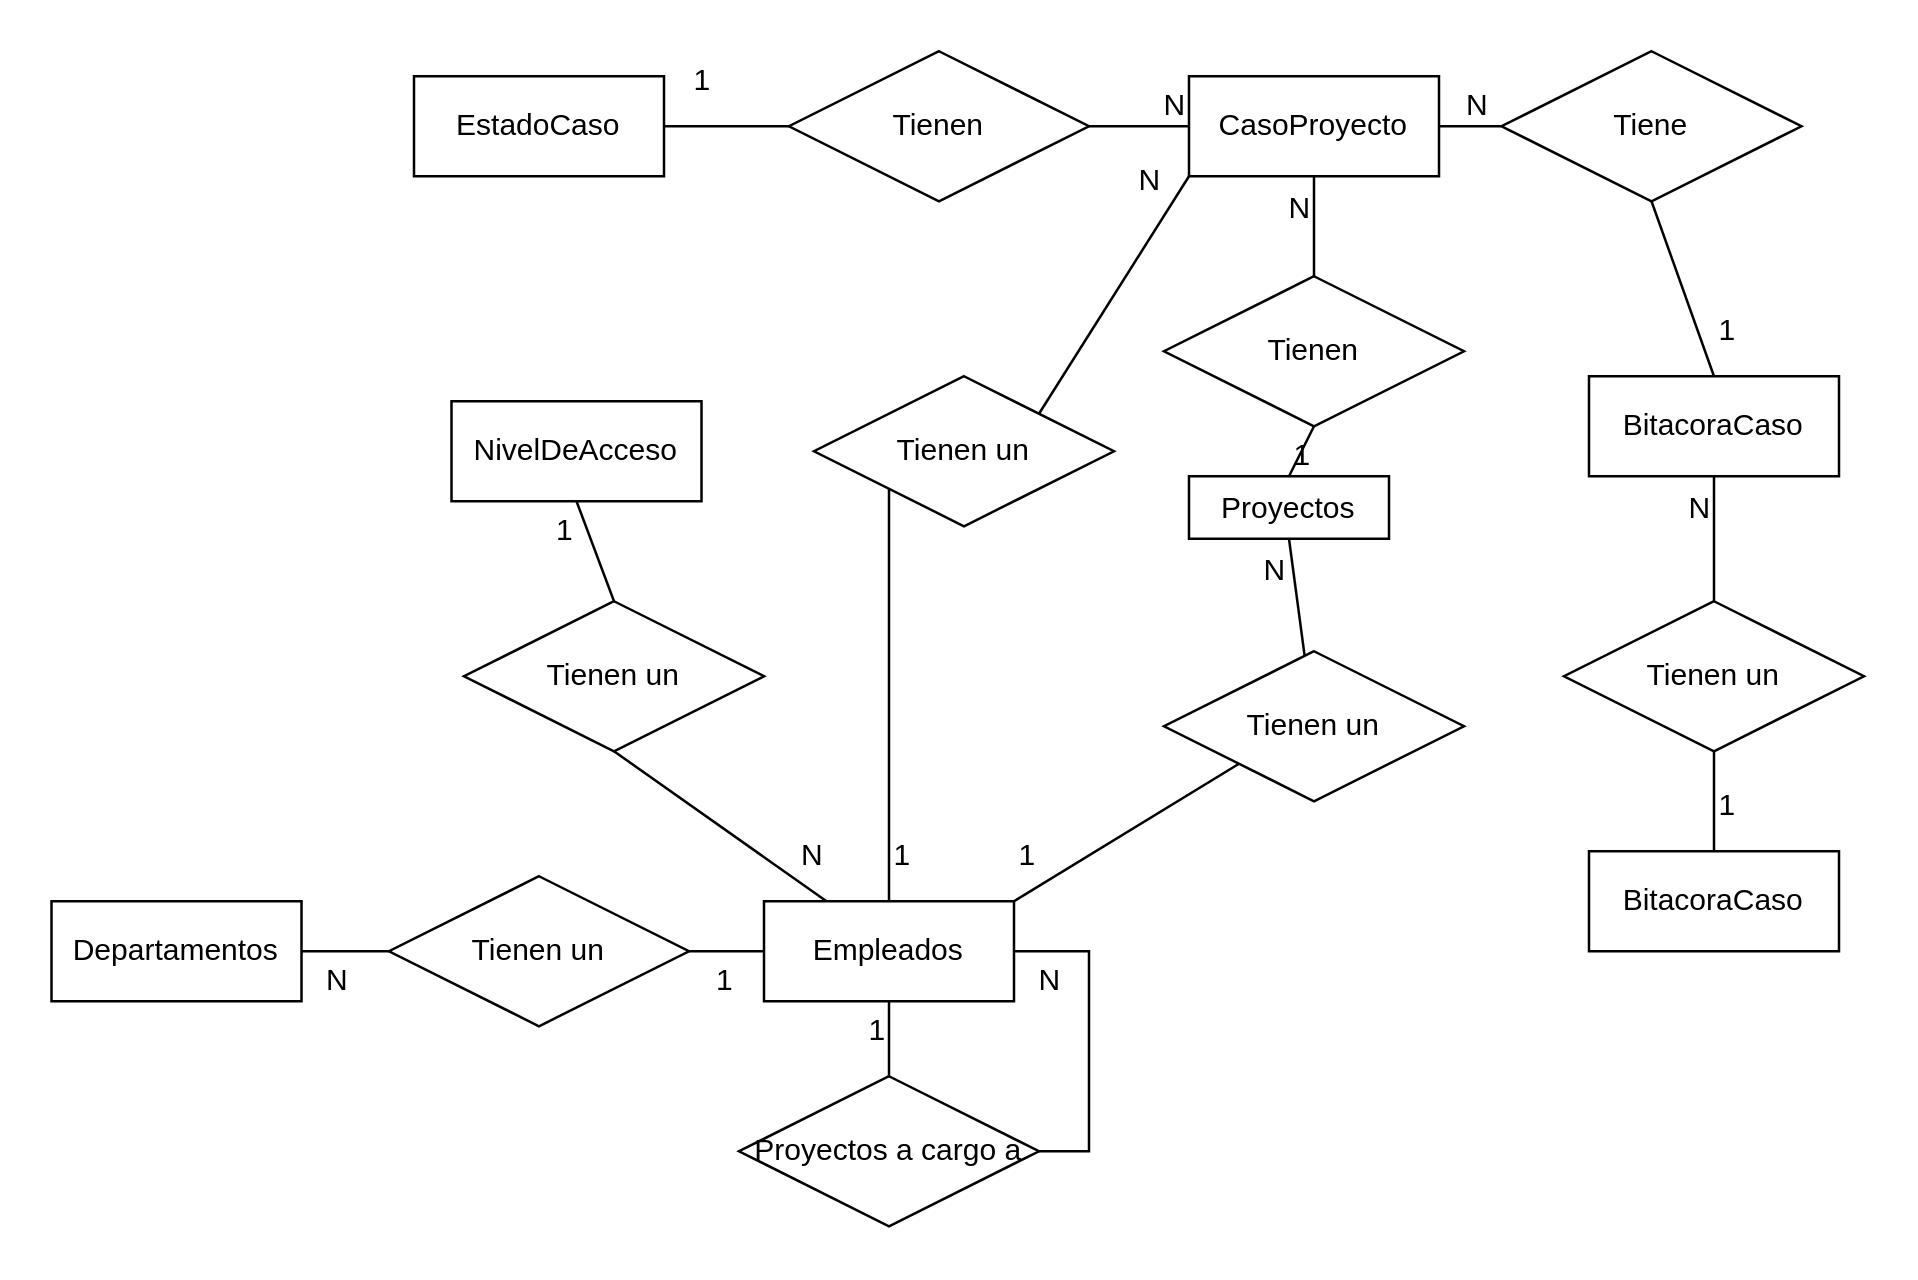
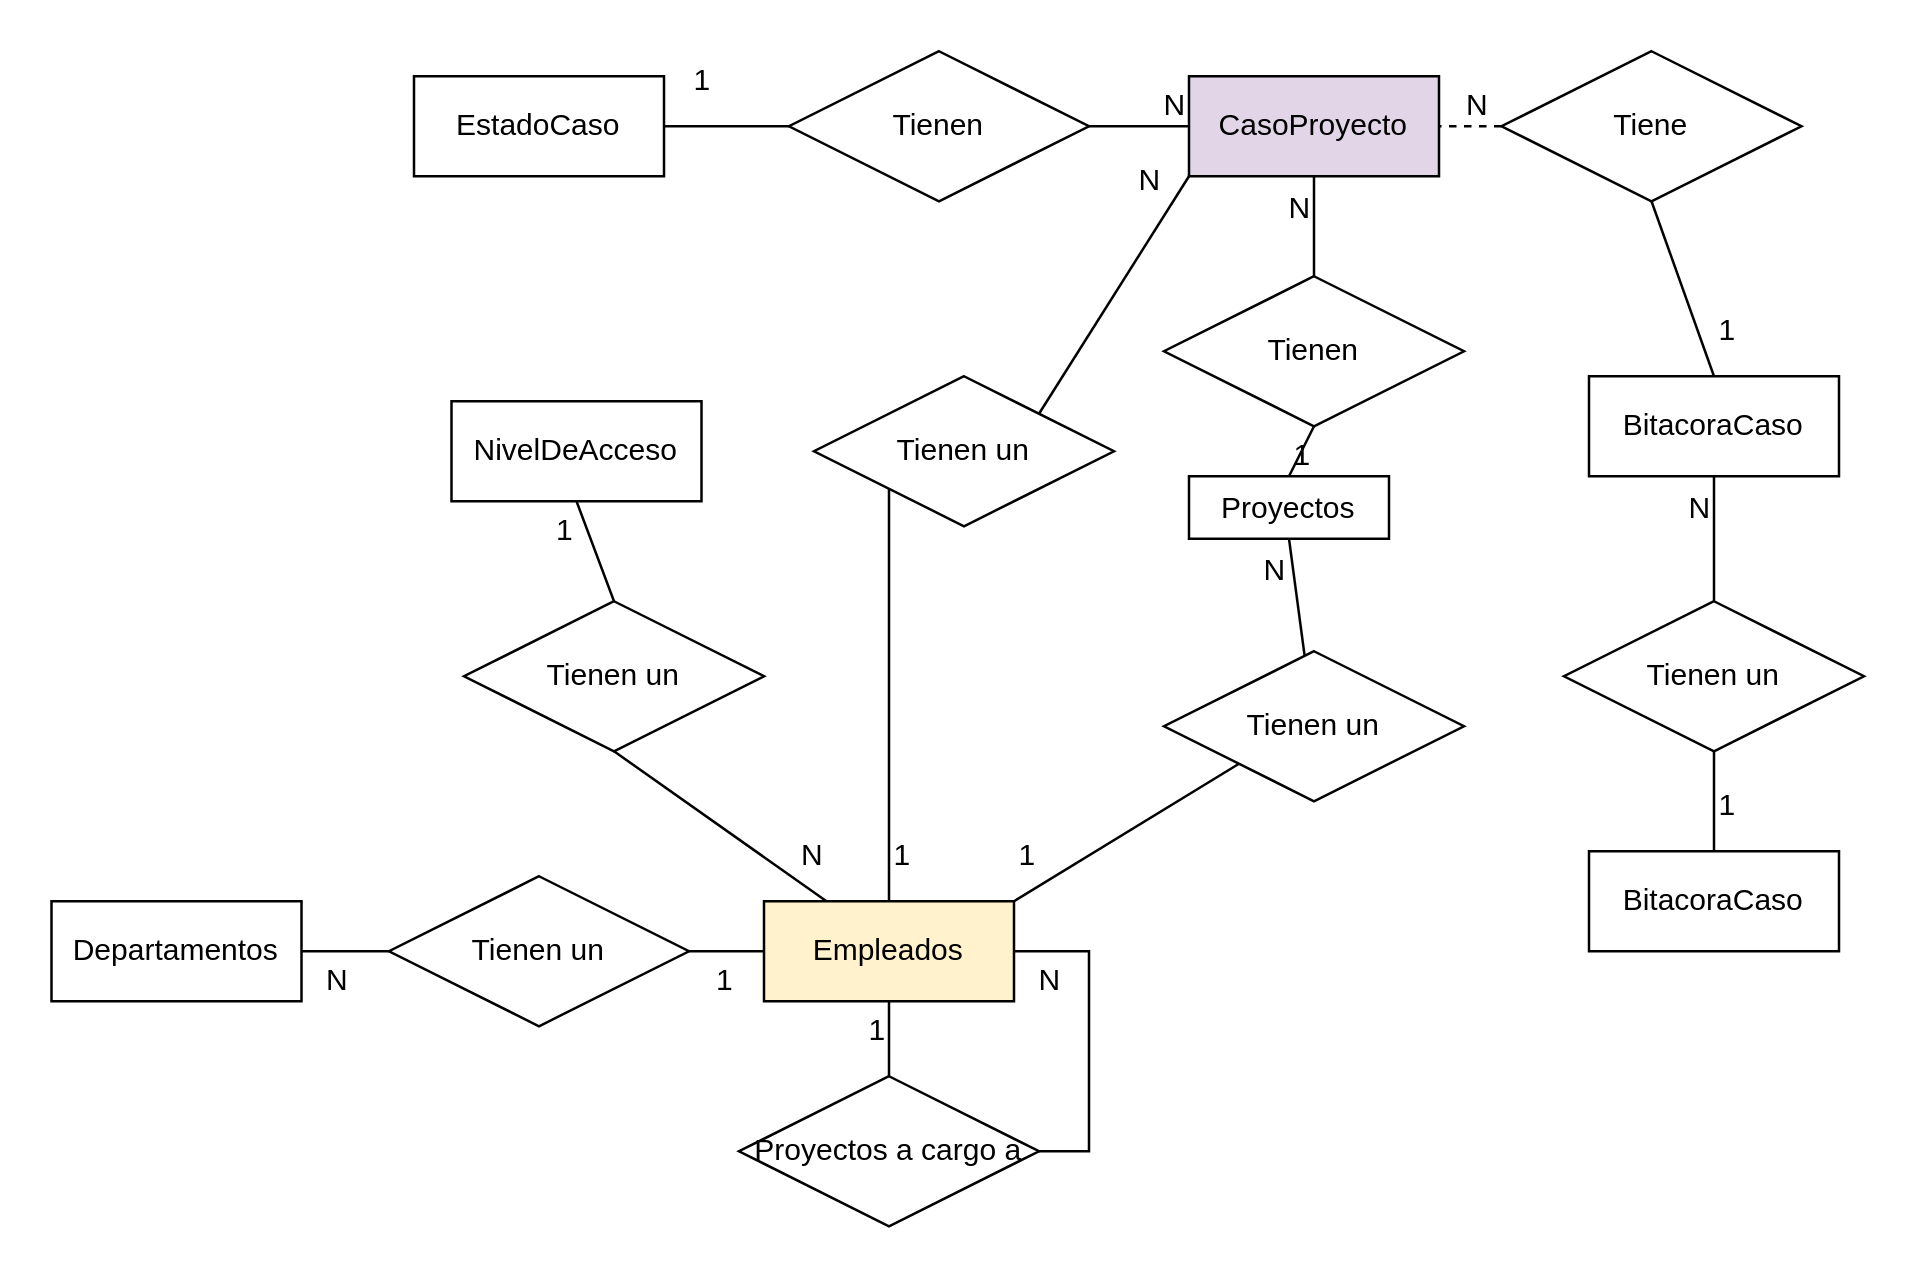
  <mxCell id="0" />
  <mxCell id="1" parent="0" />
  <mxCell id="2" value="Proyectos" style="whiteSpace=wrap;html=1;align=center;" parent="1" vertex="1"><mxGeometry x="475" y="190" width="80" height="25" as="geometry" /></mxCell>
- <mxCell id="3" value="CasoProyecto" style="whiteSpace=wrap;html=1;align=center;" parent="1" vertex="1"><mxGeometry x="475" y="30" width="100" height="40" as="geometry" /></mxCell>
+ <mxCell id="3" value="CasoProyecto" style="whiteSpace=wrap;html=1;align=center;fillColor=#e1d5e7;" parent="1" vertex="1"><mxGeometry x="475" y="30" width="100" height="40" as="geometry" /></mxCell>
  <mxCell id="4" value="Departamentos" style="whiteSpace=wrap;html=1;align=center;" parent="1" vertex="1"><mxGeometry x="20" y="360" width="100" height="40" as="geometry" /></mxCell>
- <mxCell id="5" value="Empleados" style="whiteSpace=wrap;html=1;align=center;" parent="1" vertex="1"><mxGeometry x="305" y="360" width="100" height="40" as="geometry" /></mxCell>
+ <mxCell id="5" value="Empleados" style="whiteSpace=wrap;html=1;align=center;fillColor=#fff2cc;" parent="1" vertex="1"><mxGeometry x="305" y="360" width="100" height="40" as="geometry" /></mxCell>
  <mxCell id="6" value="NivelDeAcceso" style="whiteSpace=wrap;html=1;align=center;" parent="1" vertex="1"><mxGeometry x="180" y="160" width="100" height="40" as="geometry" /></mxCell>
  <mxCell id="7" value="" style="edgeStyle=entityRelationEdgeStyle;fontSize=12;html=1;endArrow=ERoneToMany;rounded=0;exitX=1;exitY=0;exitDx=0;exitDy=0;strokeColor=none;entryX=1;entryY=1;entryDx=0;entryDy=0;" parent="1" edge="1"><mxGeometry width="100" height="100" relative="1" as="geometry"><mxPoint x="405" y="390" as="sourcePoint" /><mxPoint x="405" y="430" as="targetPoint" /><Array as="points"><mxPoint x="355" y="340" /><mxPoint x="355" y="390" /></Array></mxGeometry></mxCell>
  <mxCell id="8" value="Proyectos a cargo a" style="shape=rhombus;perimeter=rhombusPerimeter;whiteSpace=wrap;html=1;align=center;" parent="1" vertex="1"><mxGeometry x="295" y="430" width="120" height="60" as="geometry" /></mxCell>
  <mxCell id="9" value="Tienen un" style="shape=rhombus;perimeter=rhombusPerimeter;whiteSpace=wrap;html=1;align=center;" parent="1" vertex="1"><mxGeometry x="185" y="240" width="120" height="60" as="geometry" /></mxCell>
  <mxCell id="10" value="" style="endArrow=none;html=1;rounded=0;entryX=0.25;entryY=0;entryDx=0;entryDy=0;exitX=0.5;exitY=1;exitDx=0;exitDy=0;" parent="1" source="9" target="5" edge="1"><mxGeometry relative="1" as="geometry"><mxPoint x="355" y="330" as="sourcePoint" /><mxPoint x="455" y="330" as="targetPoint" /></mxGeometry></mxCell>
  <mxCell id="11" value="N" style="resizable=0;html=1;whiteSpace=wrap;align=right;verticalAlign=bottom;" parent="10" connectable="0" vertex="1"><mxGeometry x="1" relative="1" as="geometry"><mxPoint y="-10" as="offset" /></mxGeometry></mxCell>
  <mxCell id="12" value="" style="endArrow=none;html=1;rounded=0;entryX=0.5;entryY=1;entryDx=0;entryDy=0;exitX=0.5;exitY=0;exitDx=0;exitDy=0;" parent="1" source="9" target="6" edge="1"><mxGeometry relative="1" as="geometry"><mxPoint x="185" y="330" as="sourcePoint" /><mxPoint x="345" y="330" as="targetPoint" /></mxGeometry></mxCell>
  <mxCell id="13" value="1" style="resizable=0;html=1;whiteSpace=wrap;align=right;verticalAlign=bottom;" parent="12" connectable="0" vertex="1"><mxGeometry x="1" relative="1" as="geometry"><mxPoint y="20" as="offset" /></mxGeometry></mxCell>
  <mxCell id="14" value="" style="endArrow=none;html=1;rounded=0;exitX=1;exitY=0.5;exitDx=0;exitDy=0;entryX=1;entryY=0.5;entryDx=0;entryDy=0;" parent="1" source="8" target="5" edge="1"><mxGeometry relative="1" as="geometry"><mxPoint x="365" y="340" as="sourcePoint" /><mxPoint x="415" y="380" as="targetPoint" /><Array as="points"><mxPoint x="435" y="460" /><mxPoint x="435" y="380" /></Array></mxGeometry></mxCell>
  <mxCell id="15" value="N" style="resizable=0;html=1;whiteSpace=wrap;align=right;verticalAlign=bottom;" parent="14" connectable="0" vertex="1"><mxGeometry x="1" relative="1" as="geometry"><mxPoint x="20" y="20" as="offset" /></mxGeometry></mxCell>
  <mxCell id="16" value="EstadoCaso" style="whiteSpace=wrap;html=1;align=center;" parent="1" vertex="1"><mxGeometry x="165" y="30" width="100" height="40" as="geometry" /></mxCell>
  <mxCell id="17" value="Tienen un" style="shape=rhombus;perimeter=rhombusPerimeter;whiteSpace=wrap;html=1;align=center;" parent="1" vertex="1"><mxGeometry x="465" y="260" width="120" height="60" as="geometry" /></mxCell>
  <mxCell id="18" value="Tienen un" style="shape=rhombus;perimeter=rhombusPerimeter;whiteSpace=wrap;html=1;align=center;" parent="1" vertex="1"><mxGeometry x="155" y="350" width="120" height="60" as="geometry" /></mxCell>
  <mxCell id="19" value="" style="endArrow=none;html=1;rounded=0;entryX=0;entryY=0.5;entryDx=0;entryDy=0;exitX=1;exitY=0.5;exitDx=0;exitDy=0;" parent="1" source="18" target="5" edge="1"><mxGeometry relative="1" as="geometry"><mxPoint x="365" y="280" as="sourcePoint" /><mxPoint x="365" y="250" as="targetPoint" /></mxGeometry></mxCell>
  <mxCell id="20" value="1" style="resizable=0;html=1;whiteSpace=wrap;align=right;verticalAlign=bottom;" parent="19" connectable="0" vertex="1"><mxGeometry x="1" relative="1" as="geometry"><mxPoint x="-11" y="20" as="offset" /></mxGeometry></mxCell>
  <mxCell id="21" value="" style="endArrow=none;html=1;rounded=0;entryX=1;entryY=0.5;entryDx=0;entryDy=0;exitX=0;exitY=0.5;exitDx=0;exitDy=0;" parent="1" source="18" target="4" edge="1"><mxGeometry relative="1" as="geometry"><mxPoint x="365" y="340" as="sourcePoint" /><mxPoint x="365" y="370" as="targetPoint" /></mxGeometry></mxCell>
  <mxCell id="22" value="N" style="resizable=0;html=1;whiteSpace=wrap;align=right;verticalAlign=bottom;" parent="21" connectable="0" vertex="1"><mxGeometry x="1" relative="1" as="geometry"><mxPoint x="20" y="20" as="offset" /></mxGeometry></mxCell>
  <mxCell id="23" value="" style="endArrow=none;html=1;rounded=0;entryX=0.5;entryY=1;entryDx=0;entryDy=0;exitX=0.5;exitY=0;exitDx=0;exitDy=0;" parent="1" source="8" target="5" edge="1"><mxGeometry relative="1" as="geometry"><mxPoint x="365" y="280" as="sourcePoint" /><mxPoint x="365" y="250" as="targetPoint" /></mxGeometry></mxCell>
  <mxCell id="24" value="1" style="resizable=0;html=1;whiteSpace=wrap;align=right;verticalAlign=bottom;" parent="23" connectable="0" vertex="1"><mxGeometry x="1" relative="1" as="geometry"><mxPoint y="20" as="offset" /></mxGeometry></mxCell>
  <mxCell id="25" value="" style="endArrow=none;html=1;rounded=0;entryX=1;entryY=0;entryDx=0;entryDy=0;exitX=0;exitY=1;exitDx=0;exitDy=0;" parent="1" source="17" target="5" edge="1"><mxGeometry relative="1" as="geometry"><mxPoint x="365" y="280" as="sourcePoint" /><mxPoint x="365" y="250" as="targetPoint" /></mxGeometry></mxCell>
  <mxCell id="26" value="1" style="resizable=0;html=1;whiteSpace=wrap;align=right;verticalAlign=bottom;" parent="25" connectable="0" vertex="1"><mxGeometry x="1" relative="1" as="geometry"><mxPoint x="10" y="-10" as="offset" /></mxGeometry></mxCell>
  <mxCell id="27" value="" style="endArrow=none;html=1;rounded=0;entryX=0.5;entryY=1;entryDx=0;entryDy=0;" parent="1" source="17" target="2" edge="1"><mxGeometry relative="1" as="geometry"><mxPoint x="365" y="340" as="sourcePoint" /><mxPoint x="365" y="370" as="targetPoint" /></mxGeometry></mxCell>
  <mxCell id="28" value="N" style="resizable=0;html=1;whiteSpace=wrap;align=right;verticalAlign=bottom;" parent="27" connectable="0" vertex="1"><mxGeometry x="1" relative="1" as="geometry"><mxPoint y="21" as="offset" /></mxGeometry></mxCell>
  <mxCell id="29" value="Tienen" style="shape=rhombus;perimeter=rhombusPerimeter;whiteSpace=wrap;html=1;align=center;" parent="1" vertex="1"><mxGeometry x="465" y="110" width="120" height="60" as="geometry" /></mxCell>
  <mxCell id="30" value="Tienen" style="shape=rhombus;perimeter=rhombusPerimeter;whiteSpace=wrap;html=1;align=center;" parent="1" vertex="1"><mxGeometry x="315" y="20" width="120" height="60" as="geometry" /></mxCell>
  <mxCell id="31" value="" style="endArrow=none;html=1;rounded=0;entryX=0.5;entryY=0;entryDx=0;entryDy=0;exitX=0.5;exitY=1;exitDx=0;exitDy=0;" parent="1" source="29" target="2" edge="1"><mxGeometry relative="1" as="geometry"><mxPoint x="505" y="315" as="sourcePoint" /><mxPoint x="415" y="370" as="targetPoint" /></mxGeometry></mxCell>
  <mxCell id="32" value="1" style="resizable=0;html=1;whiteSpace=wrap;align=right;verticalAlign=bottom;" parent="31" connectable="0" vertex="1"><mxGeometry x="1" relative="1" as="geometry"><mxPoint x="10" as="offset" /></mxGeometry></mxCell>
  <mxCell id="33" value="" style="endArrow=none;html=1;rounded=0;entryX=0.5;entryY=1;entryDx=0;entryDy=0;exitX=0.5;exitY=0;exitDx=0;exitDy=0;" parent="1" source="29" target="3" edge="1"><mxGeometry relative="1" as="geometry"><mxPoint x="535" y="120" as="sourcePoint" /><mxPoint x="535" y="240" as="targetPoint" /></mxGeometry></mxCell>
  <mxCell id="34" value="N" style="resizable=0;html=1;whiteSpace=wrap;align=right;verticalAlign=bottom;" parent="33" connectable="0" vertex="1"><mxGeometry x="1" relative="1" as="geometry"><mxPoint y="21" as="offset" /></mxGeometry></mxCell>
  <mxCell id="35" value="" style="endArrow=none;html=1;rounded=0;entryX=1;entryY=0.5;entryDx=0;entryDy=0;exitX=0;exitY=0.5;exitDx=0;exitDy=0;" parent="1" source="30" target="16" edge="1"><mxGeometry relative="1" as="geometry"><mxPoint x="495" y="295" as="sourcePoint" /><mxPoint x="405" y="350" as="targetPoint" /></mxGeometry></mxCell>
  <mxCell id="36" value="1" style="resizable=0;html=1;whiteSpace=wrap;align=right;verticalAlign=bottom;" parent="35" connectable="0" vertex="1"><mxGeometry x="1" relative="1" as="geometry"><mxPoint x="20" y="-10" as="offset" /></mxGeometry></mxCell>
  <mxCell id="37" value="" style="endArrow=none;html=1;rounded=0;entryX=0;entryY=0.5;entryDx=0;entryDy=0;exitX=1;exitY=0.5;exitDx=0;exitDy=0;" parent="1" source="30" target="3" edge="1"><mxGeometry relative="1" as="geometry"><mxPoint x="365" y="340" as="sourcePoint" /><mxPoint x="365" y="370" as="targetPoint" /></mxGeometry></mxCell>
  <mxCell id="38" value="N" style="resizable=0;html=1;whiteSpace=wrap;align=right;verticalAlign=bottom;" parent="37" connectable="0" vertex="1"><mxGeometry x="1" relative="1" as="geometry" /></mxCell>
  <mxCell id="39" value="Tienen un" style="shape=rhombus;perimeter=rhombusPerimeter;whiteSpace=wrap;html=1;align=center;" parent="1" vertex="1"><mxGeometry x="325" y="150" width="120" height="60" as="geometry" /></mxCell>
  <mxCell id="40" value="" style="endArrow=none;html=1;rounded=0;entryX=0.5;entryY=0;entryDx=0;entryDy=0;exitX=0;exitY=1;exitDx=0;exitDy=0;" parent="1" source="39" target="5" edge="1"><mxGeometry relative="1" as="geometry"><mxPoint x="505" y="315" as="sourcePoint" /><mxPoint x="415" y="370" as="targetPoint" /></mxGeometry></mxCell>
  <mxCell id="41" value="1" style="resizable=0;html=1;whiteSpace=wrap;align=right;verticalAlign=bottom;" parent="40" connectable="0" vertex="1"><mxGeometry x="1" relative="1" as="geometry"><mxPoint x="10" y="-10" as="offset" /></mxGeometry></mxCell>
  <mxCell id="42" value="" style="endArrow=none;html=1;rounded=0;exitX=1;exitY=0;exitDx=0;exitDy=0;" parent="1" source="39" edge="1"><mxGeometry relative="1" as="geometry"><mxPoint x="445" y="60" as="sourcePoint" /><mxPoint x="475" y="70" as="targetPoint" /></mxGeometry></mxCell>
  <mxCell id="43" value="N" style="resizable=0;html=1;whiteSpace=wrap;align=right;verticalAlign=bottom;" parent="42" connectable="0" vertex="1"><mxGeometry x="1" relative="1" as="geometry"><mxPoint x="-10" y="10" as="offset" /></mxGeometry></mxCell>
  <mxCell id="44" value="BitacoraCaso" style="whiteSpace=wrap;html=1;align=center;" parent="1" vertex="1"><mxGeometry x="635" y="150" width="100" height="40" as="geometry" /></mxCell>
  <mxCell id="45" value="Tiene" style="shape=rhombus;perimeter=rhombusPerimeter;whiteSpace=wrap;html=1;align=center;" parent="1" vertex="1"><mxGeometry x="600" y="20" width="120" height="60" as="geometry" /></mxCell>
  <mxCell id="46" value="" style="endArrow=none;html=1;rounded=0;entryX=0.5;entryY=0;entryDx=0;entryDy=0;exitX=0.5;exitY=1;exitDx=0;exitDy=0;" parent="1" source="45" target="44" edge="1"><mxGeometry relative="1" as="geometry"><mxPoint x="365" y="205" as="sourcePoint" /><mxPoint x="365" y="370" as="targetPoint" /></mxGeometry></mxCell>
  <mxCell id="47" value="1" style="resizable=0;html=1;whiteSpace=wrap;align=right;verticalAlign=bottom;" parent="46" connectable="0" vertex="1"><mxGeometry x="1" relative="1" as="geometry"><mxPoint x="10" y="-10" as="offset" /></mxGeometry></mxCell>
- <mxCell id="48" value="" style="endArrow=none;html=1;rounded=0;exitX=0;exitY=0.5;exitDx=0;exitDy=0;entryX=1;entryY=0.5;entryDx=0;entryDy=0;" parent="1" source="45" target="3" edge="1"><mxGeometry relative="1" as="geometry"><mxPoint x="425" y="175" as="sourcePoint" /><mxPoint x="485" y="80" as="targetPoint" /></mxGeometry></mxCell>
+ <mxCell id="48" value="" style="endArrow=none;html=1;rounded=0;exitX=0;exitY=0.5;exitDx=0;exitDy=0;entryX=1;entryY=0.5;entryDx=0;entryDy=0;dashed=1;" parent="1" source="45" target="3" edge="1"><mxGeometry relative="1" as="geometry"><mxPoint x="425" y="175" as="sourcePoint" /><mxPoint x="485" y="80" as="targetPoint" /></mxGeometry></mxCell>
  <mxCell id="49" value="N" style="resizable=0;html=1;whiteSpace=wrap;align=right;verticalAlign=bottom;" parent="48" connectable="0" vertex="1"><mxGeometry x="1" relative="1" as="geometry"><mxPoint x="21" as="offset" /></mxGeometry></mxCell>
  <mxCell id="50" value="Tienen un" style="shape=rhombus;perimeter=rhombusPerimeter;whiteSpace=wrap;html=1;align=center;" vertex="1" parent="1"><mxGeometry x="625" y="240" width="120" height="60" as="geometry" /></mxCell>
  <mxCell id="51" value="" style="endArrow=none;html=1;rounded=0;entryX=0.5;entryY=1;entryDx=0;entryDy=0;exitX=0.5;exitY=0;exitDx=0;exitDy=0;" edge="1" parent="1" source="50" target="44"><mxGeometry relative="1" as="geometry"><mxPoint x="535" y="270" as="sourcePoint" /><mxPoint x="535" y="240" as="targetPoint" /></mxGeometry></mxCell>
  <mxCell id="52" value="N" style="resizable=0;html=1;whiteSpace=wrap;align=right;verticalAlign=bottom;" connectable="0" vertex="1" parent="51"><mxGeometry x="1" relative="1" as="geometry"><mxPoint y="21" as="offset" /></mxGeometry></mxCell>
  <mxCell id="53" value="BitacoraCaso" style="whiteSpace=wrap;html=1;align=center;" vertex="1" parent="1"><mxGeometry x="635" y="340" width="100" height="40" as="geometry" /></mxCell>
  <mxCell id="54" value="" style="endArrow=none;html=1;rounded=0;entryX=0.5;entryY=0;entryDx=0;entryDy=0;exitX=0.5;exitY=1;exitDx=0;exitDy=0;" edge="1" parent="1" source="50" target="53"><mxGeometry relative="1" as="geometry"><mxPoint x="505" y="315" as="sourcePoint" /><mxPoint x="415" y="370" as="targetPoint" /></mxGeometry></mxCell>
  <mxCell id="55" value="1" style="resizable=0;html=1;whiteSpace=wrap;align=right;verticalAlign=bottom;" connectable="0" vertex="1" parent="54"><mxGeometry x="1" relative="1" as="geometry"><mxPoint x="10" y="-10" as="offset" /></mxGeometry></mxCell>
